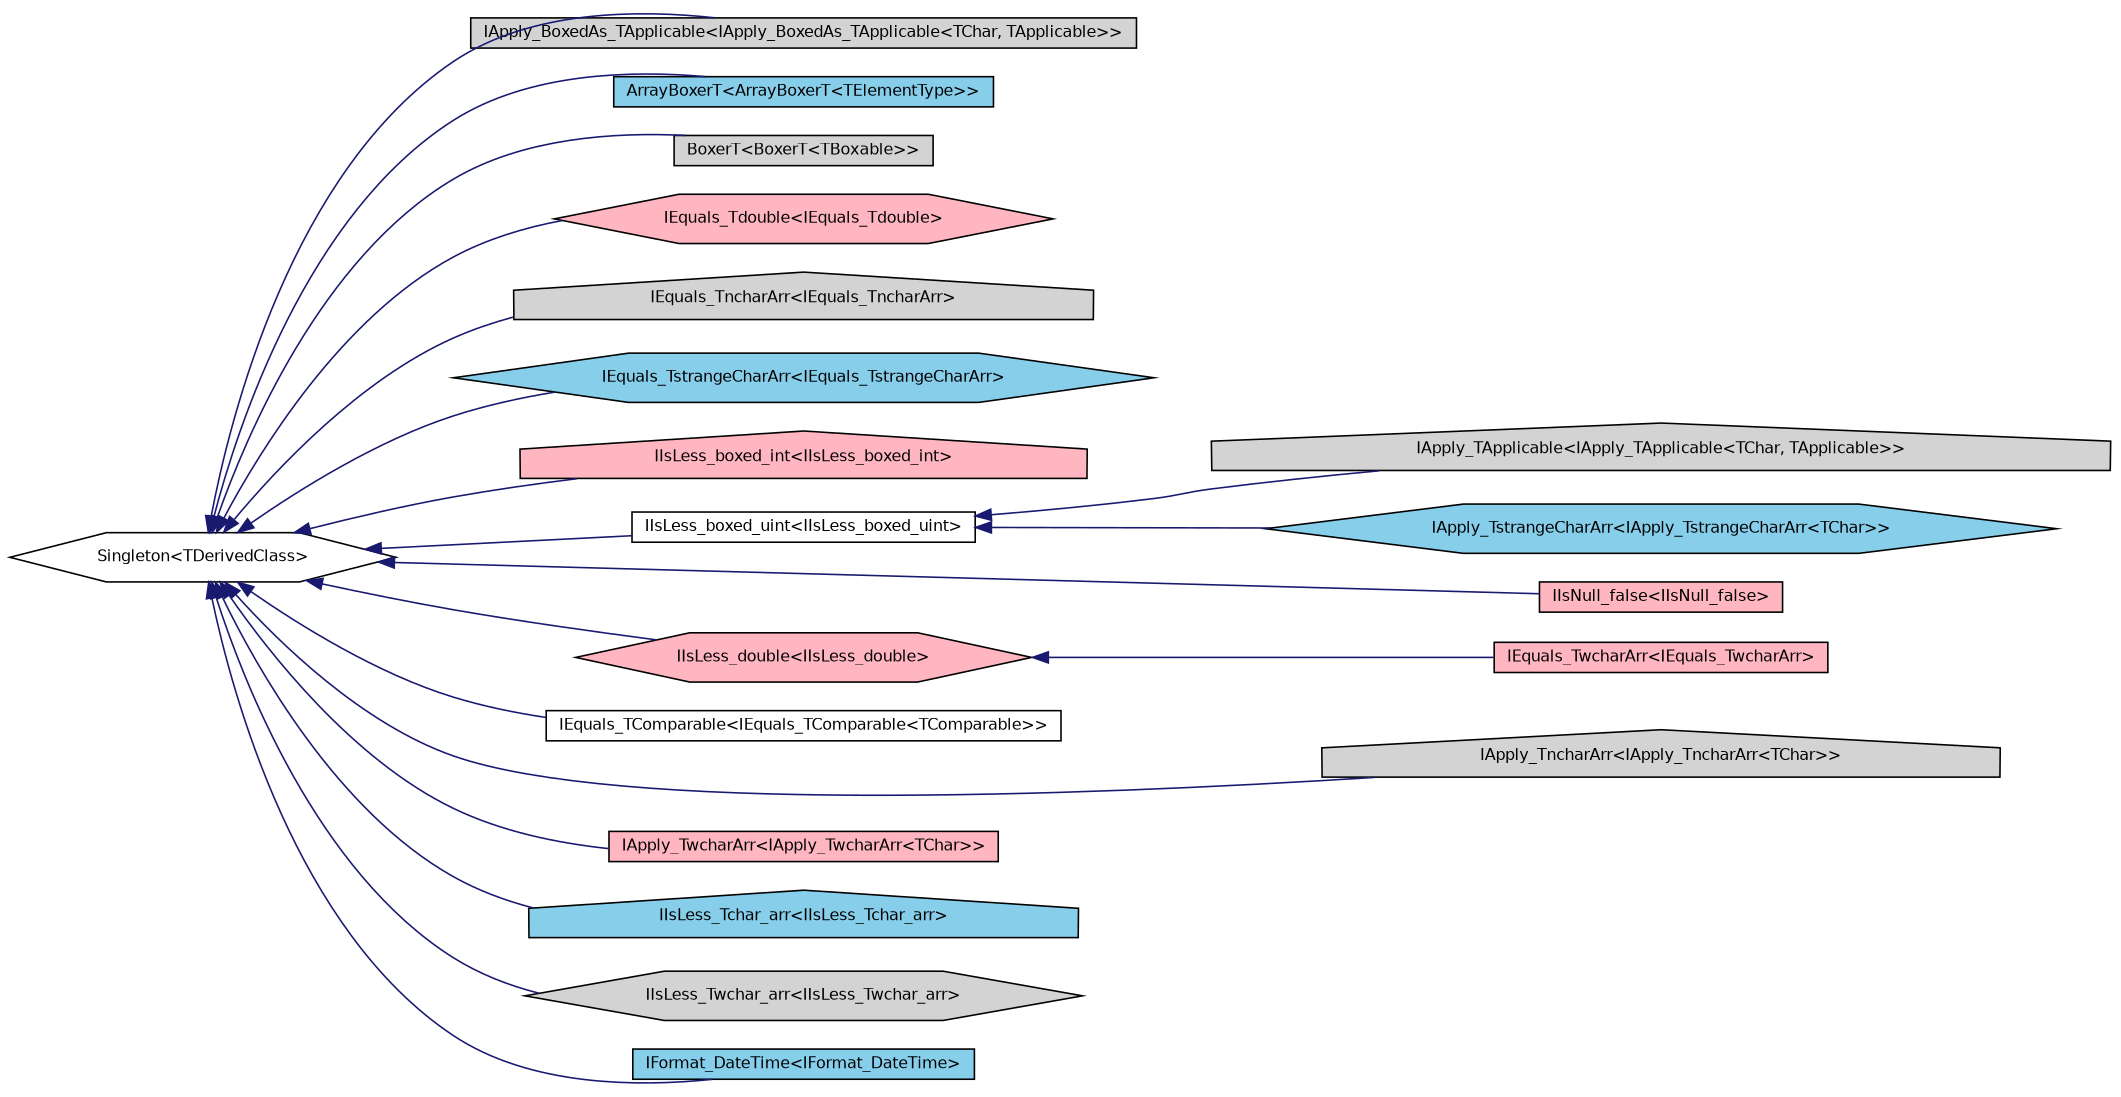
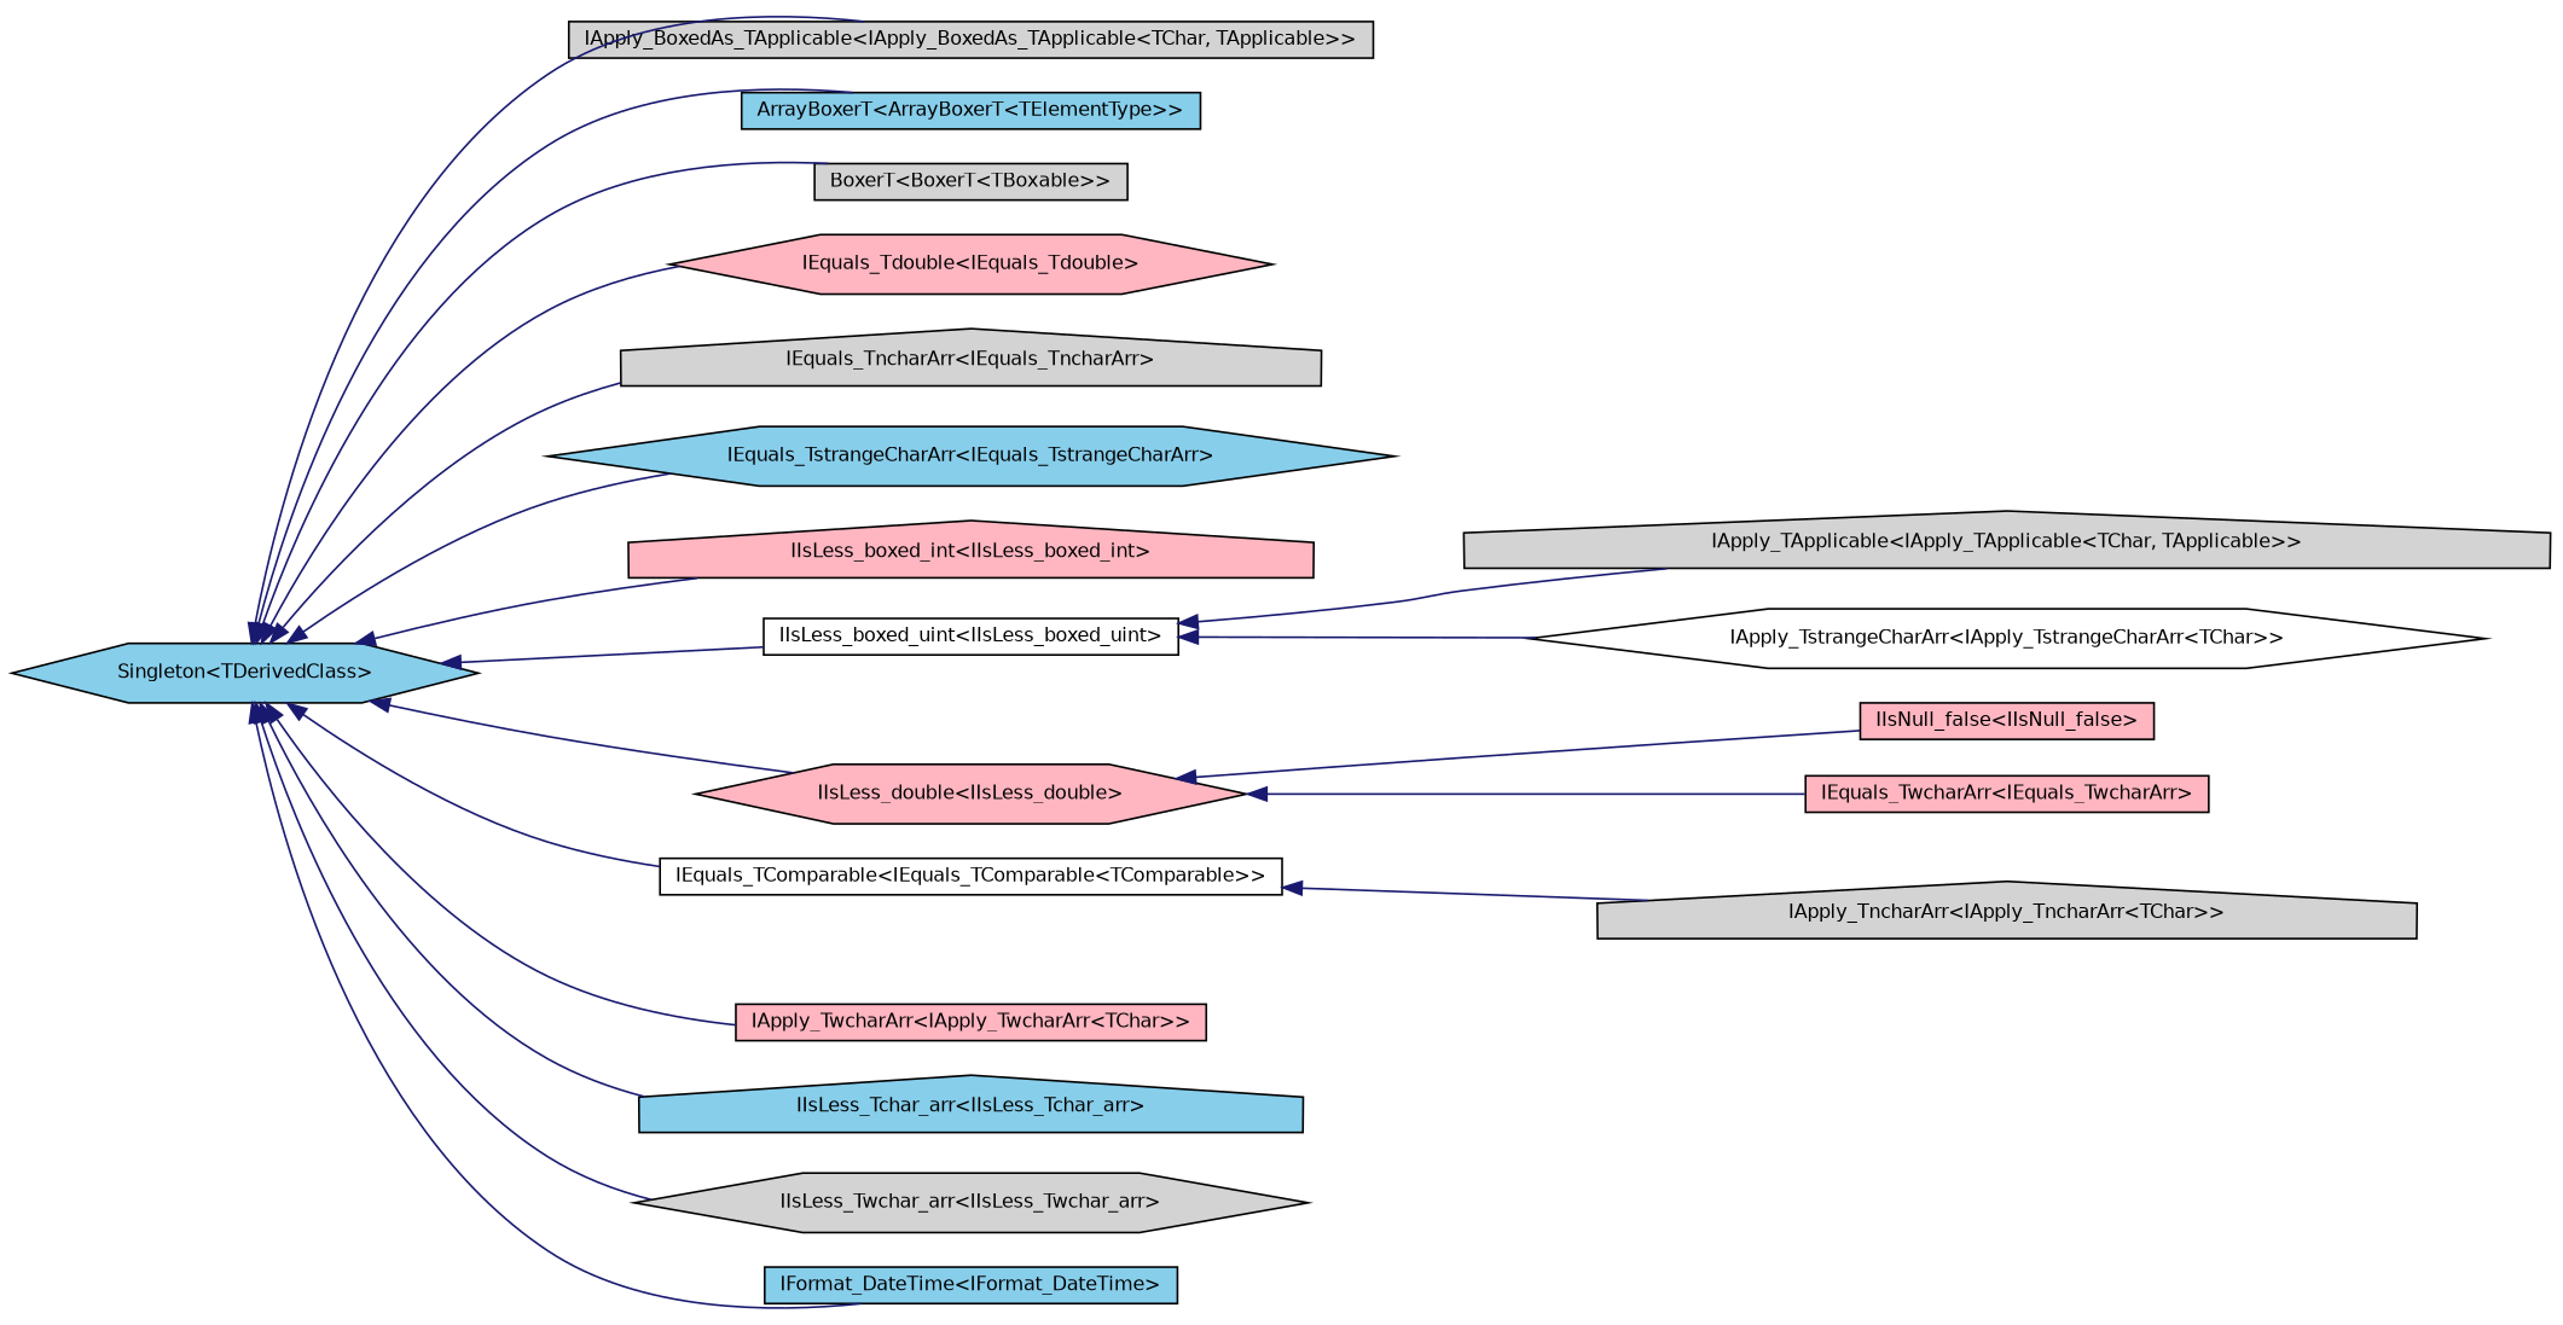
  digraph {
    rankdir=LR
    node [color=black fillcolor=lightgrey fontname=Helvetica fontsize=10 shape=box style=filled]
    edge [color=midnightblue dir=back fontname=Helvetica fontsize=10 labelfontname=Helvetica labelfontsize=10 style=solid]
    n1 [height=0.2 label="IApply_BoxedAs_TApplicable\<IApply_BoxedAs_TApplicable\<TChar, TApplicable\>\>" width=0.4]
    n2 [height=0.2 label="IApply_TApplicable\<IApply_TApplicable\<TChar, TApplicable\>\>" shape=house width=0.4]
-   n3 [fillcolor=white fontcolor=black height=0.2 label="Singleton\<TDerivedClass\>" shape=hexagon width=0.4]
+   n3 [fillcolor=skyblue fontcolor=black height=0.2 label="Singleton\<TDerivedClass\>" shape=hexagon width=0.4]
    n4 [fillcolor=skyblue height=0.2 label="ArrayBoxerT\<ArrayBoxerT\<TElementType\>\>" width=0.4]
    n5 [height=0.2 label="BoxerT\<BoxerT\<TBoxable\>\>" width=0.4]
    n6 [fillcolor=lightpink height=0.2 label="IEquals_Tdouble\<IEquals_Tdouble\>" shape=hexagon width=0.4]
    n7 [height=0.2 label="IEquals_TncharArr\<IEquals_TncharArr\>" shape=house width=0.4]
    n8 [fillcolor=skyblue height=0.2 label="IEquals_TstrangeCharArr\<IEquals_TstrangeCharArr\>" shape=hexagon width=0.4]
    n9 [fillcolor=lightpink height=0.2 label="IIsLess_boxed_int\<IIsLess_boxed_int\>" shape=house width=0.4]
    n10 [fillcolor=white height=0.2 label="IIsLess_boxed_uint\<IIsLess_boxed_uint\>" width=0.4]
    n11 [fillcolor=lightpink height=0.2 label="IIsLess_double\<IIsLess_double\>" shape=hexagon width=0.4]
    n12 [fillcolor=white height=0.2 label="IEquals_TComparable\<IEquals_TComparable\<TComparable\>\>" width=0.4]
    n13 [fillcolor=lightpink height=0.2 label="IIsNull_false\<IIsNull_false\>" width=0.4]
    n14 [height=0.2 label="IApply_TncharArr\<IApply_TncharArr\<TChar\>\>" shape=house width=0.4]
    n15 [fillcolor=lightpink height=0.2 label="IApply_TwcharArr\<IApply_TwcharArr\<TChar\>\>" width=0.4]
    n16 [fillcolor=skyblue height=0.2 label="IIsLess_Tchar_arr\<IIsLess_Tchar_arr\>" shape=house width=0.4]
    n17 [height=0.2 label="IIsLess_Twchar_arr\<IIsLess_Twchar_arr\>" shape=hexagon width=0.4]
    n18 [fillcolor=skyblue height=0.2 label="IFormat_DateTime\<IFormat_DateTime\>" width=0.4]
    n19 [fillcolor=lightpink height=0.2 label="IEquals_TwcharArr\<IEquals_TwcharArr\>" width=0.4]
-   n20 [fillcolor=skyblue height=0.2 label="IApply_TstrangeCharArr\<IApply_TstrangeCharArr\<TChar\>\>" shape=hexagon width=0.4]
+   n20 [fillcolor=white height=0.2 label="IApply_TstrangeCharArr\<IApply_TstrangeCharArr\<TChar\>\>" shape=hexagon width=0.4]
    n3 -> n1
    n3 -> n4
    n3 -> n5
    n3 -> n6
    n3 -> n7
    n3 -> n8
    n3 -> n9
    n3 -> n10
    n3 -> n11
    n3 -> n12
-   n3 -> n13
-   n3 -> n14
+   n11 -> n13
+   n12 -> n14
    n3 -> n15
    n3 -> n16
    n3 -> n17
    n3 -> n18
    n10 -> n2
    n10 -> n20
    n11 -> n19
  }
